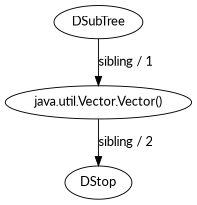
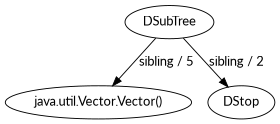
  digraph {
    fontname=Lato
    node [fontname=Lato]
    edge [constraint=true direction=LR fontname=Lato]
    n1 [label=DSubTree]
    n2 [label="java.util.Vector.Vector()"]
    n3 [label=DStop]
-   n1 -> n2 [label="sibling / 1"]
-   n2 -> n3 [label="sibling / 2"]
+   n1 -> n2 [label="sibling / 5"]
+   n1 -> n3 [label="sibling / 2"]
  }
